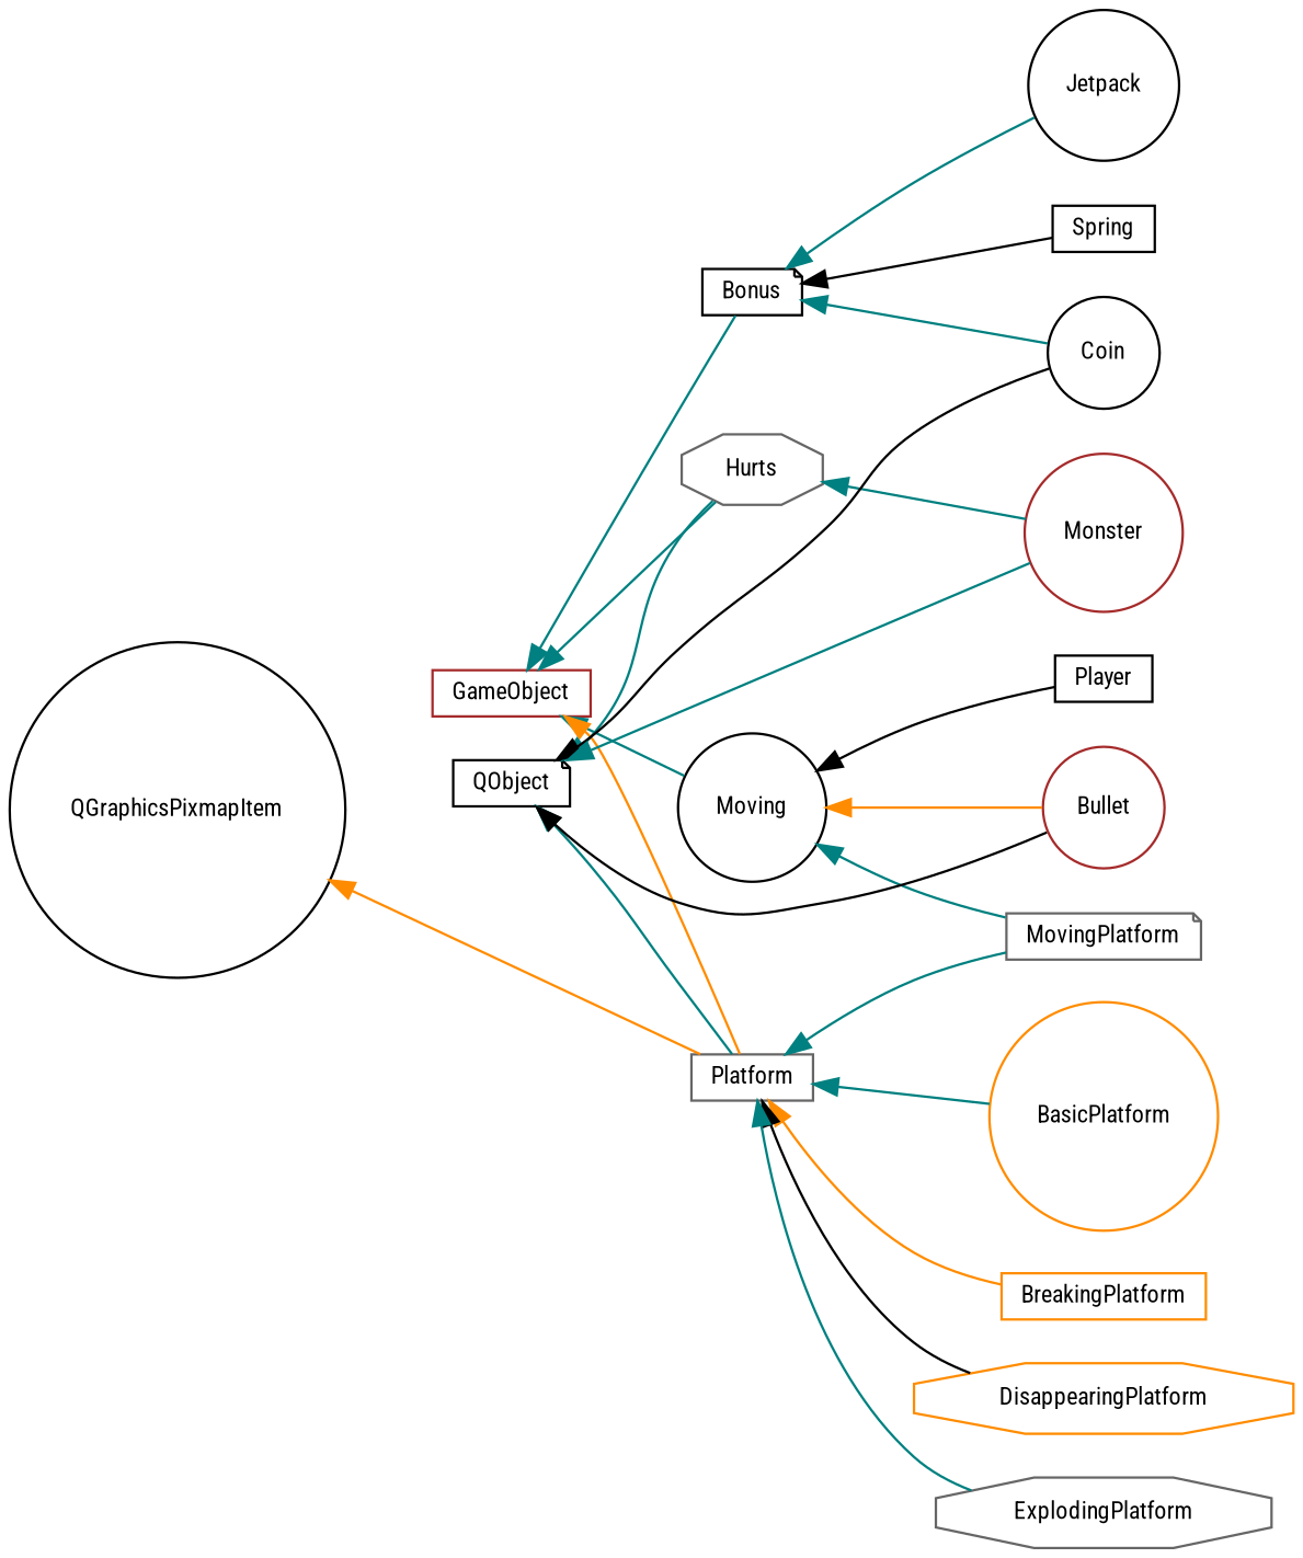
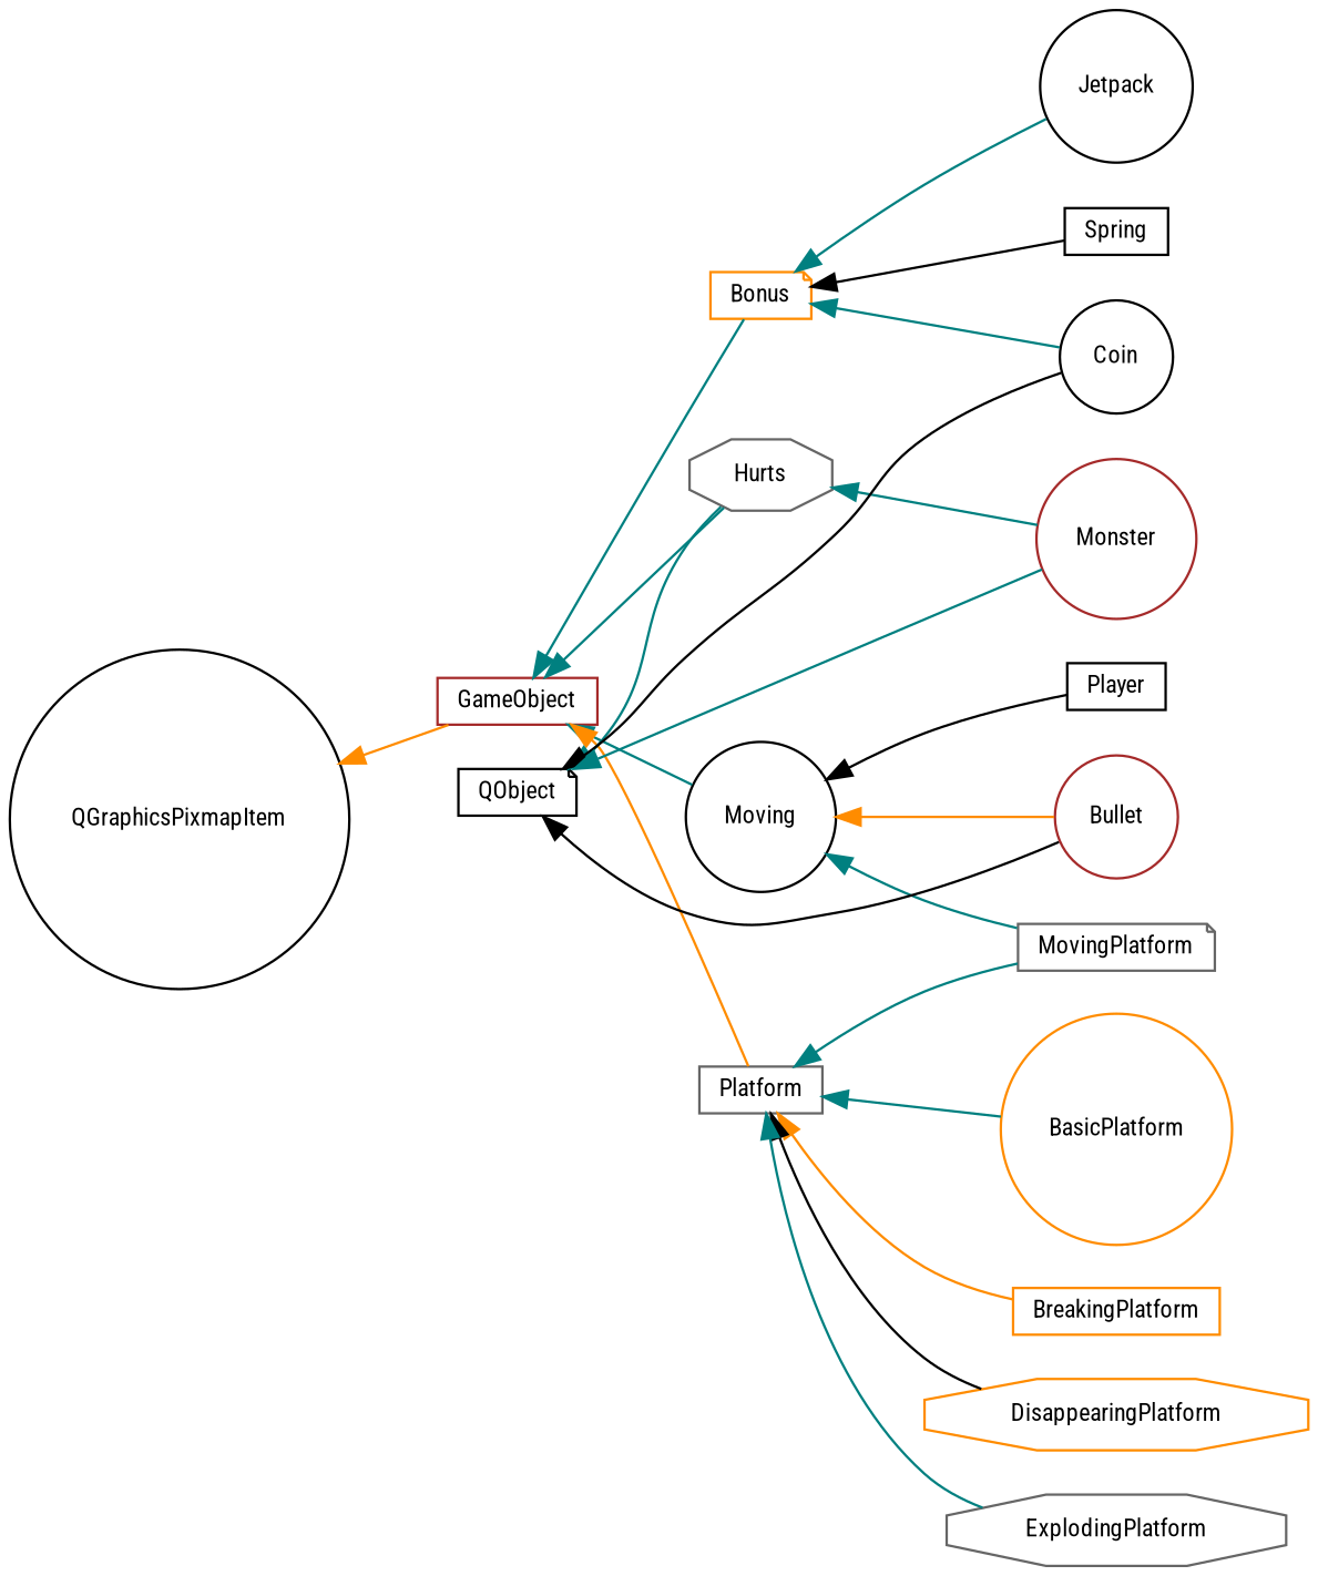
  digraph {
    fontname="Roboto Condensed"
    rankdir=LR
    node [color=black fillcolor=white fontname="Roboto Condensed" fontsize=10 shape=circle style=filled]
    edge [color=teal dir=back fontname="Roboto Condensed" fontsize=10 labelfontname=Helvetica labelfontsize=10 style=solid]
    n1 [height=0.2 label=QGraphicsPixmapItem width=0.4]
    n2 [color=brown height=0.2 label=GameObject shape=box width=0.4]
-   n3 [height=0.2 label=Bonus shape=note width=0.4]
+   n3 [color=darkorange height=0.2 label=Bonus shape=note width=0.4]
    n4 [color=gray40 height=0.2 label=Hurts shape=octagon width=0.4]
    n5 [height=0.2 label=Moving width=0.4]
    n6 [color=gray40 height=0.2 label=Platform shape=box width=0.4]
    n7 [height=0.2 label=Coin width=0.4]
    n8 [height=0.2 label=Jetpack width=0.4]
    n9 [height=0.2 label=Spring shape=box width=0.4]
    n10 [color=brown height=0.2 label=Monster width=0.4]
    n11 [color=brown height=0.2 label=Bullet width=0.4]
    n12 [color=gray40 height=0.2 label=MovingPlatform shape=note width=0.4]
    n13 [height=0.2 label=Player shape=box width=0.4]
    n14 [color=darkorange height=0.2 label=BasicPlatform width=0.4]
    n15 [color=darkorange height=0.2 label=BreakingPlatform shape=box width=0.4]
    n16 [color=darkorange height=0.2 label=DisappearingPlatform shape=octagon width=0.4]
    n17 [color=gray40 height=0.2 label=ExplodingPlatform shape=octagon width=0.4]
    n18 [height=0.2 label=QObject shape=note width=0.4]
-   n1 -> n6 [color=darkorange]
+   n1 -> n2 [color=darkorange]
    n2 -> n3
    n2 -> n4
    n2 -> n5
    n2 -> n6 [color=darkorange]
    n3 -> n7
    n3 -> n8
    n3 -> n9 [color=black]
    n4 -> n10
    n5 -> n11 [color=darkorange]
    n5 -> n12
    n5 -> n13 [color=black]
    n6 -> n12
    n6 -> n14
    n6 -> n15 [color=darkorange]
    n6 -> n16 [color=black]
    n6 -> n17
    n18 -> n4
-   n18 -> n6
    n18 -> n7 [color=black]
    n18 -> n10
    n18 -> n11 [color=black]
  }
